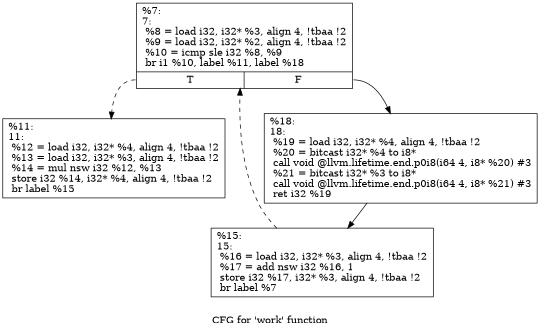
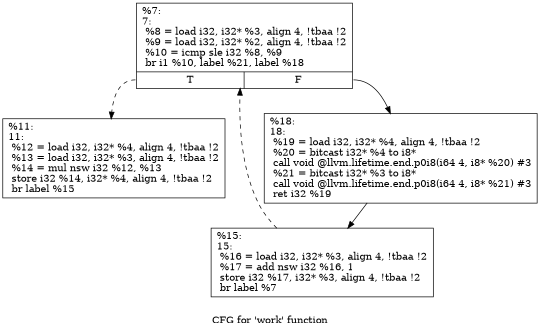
  digraph {
    label="CFG for 'work' function"
    node [shape=record]
    edge [style=dashed]
-   n1 [label="{%7:\l7:                                                \l  %8 = load i32, i32* %3, align 4, !tbaa !2\l  %9 = load i32, i32* %2, align 4, !tbaa !2\l  %10 = icmp sle i32 %8, %9\l  br i1 %10, label %11, label %18\l|{<s0>T|<s1>F}}"]
+   n1 [label="{%7:\l7:                                                \l  %8 = load i32, i32* %3, align 4, !tbaa !2\l  %9 = load i32, i32* %2, align 4, !tbaa !2\l  %10 = icmp sle i32 %8, %9\l  br i1 %10, label %21, label %18\l|{<s0>T|<s1>F}}"]
    n2 [label="{%11:\l11:                                               \l  %12 = load i32, i32* %4, align 4, !tbaa !2\l  %13 = load i32, i32* %3, align 4, !tbaa !2\l  %14 = mul nsw i32 %12, %13\l  store i32 %14, i32* %4, align 4, !tbaa !2\l  br label %15\l}"]
    n3 [label="{%18:\l18:                                               \l  %19 = load i32, i32* %4, align 4, !tbaa !2\l  %20 = bitcast i32* %4 to i8*\l  call void @llvm.lifetime.end.p0i8(i64 4, i8* %20) #3\l  %21 = bitcast i32* %3 to i8*\l  call void @llvm.lifetime.end.p0i8(i64 4, i8* %21) #3\l  ret i32 %19\l}"]
    n4 [label="{%15:\l15:                                               \l  %16 = load i32, i32* %3, align 4, !tbaa !2\l  %17 = add nsw i32 %16, 1\l  store i32 %17, i32* %3, align 4, !tbaa !2\l  br label %7\l}"]
    n1 -> n2 [tailport=s0]
    n1 -> n3 [style=solid tailport=s1]
    n3 -> n4 [style=solid]
    n4 -> n1
  }
